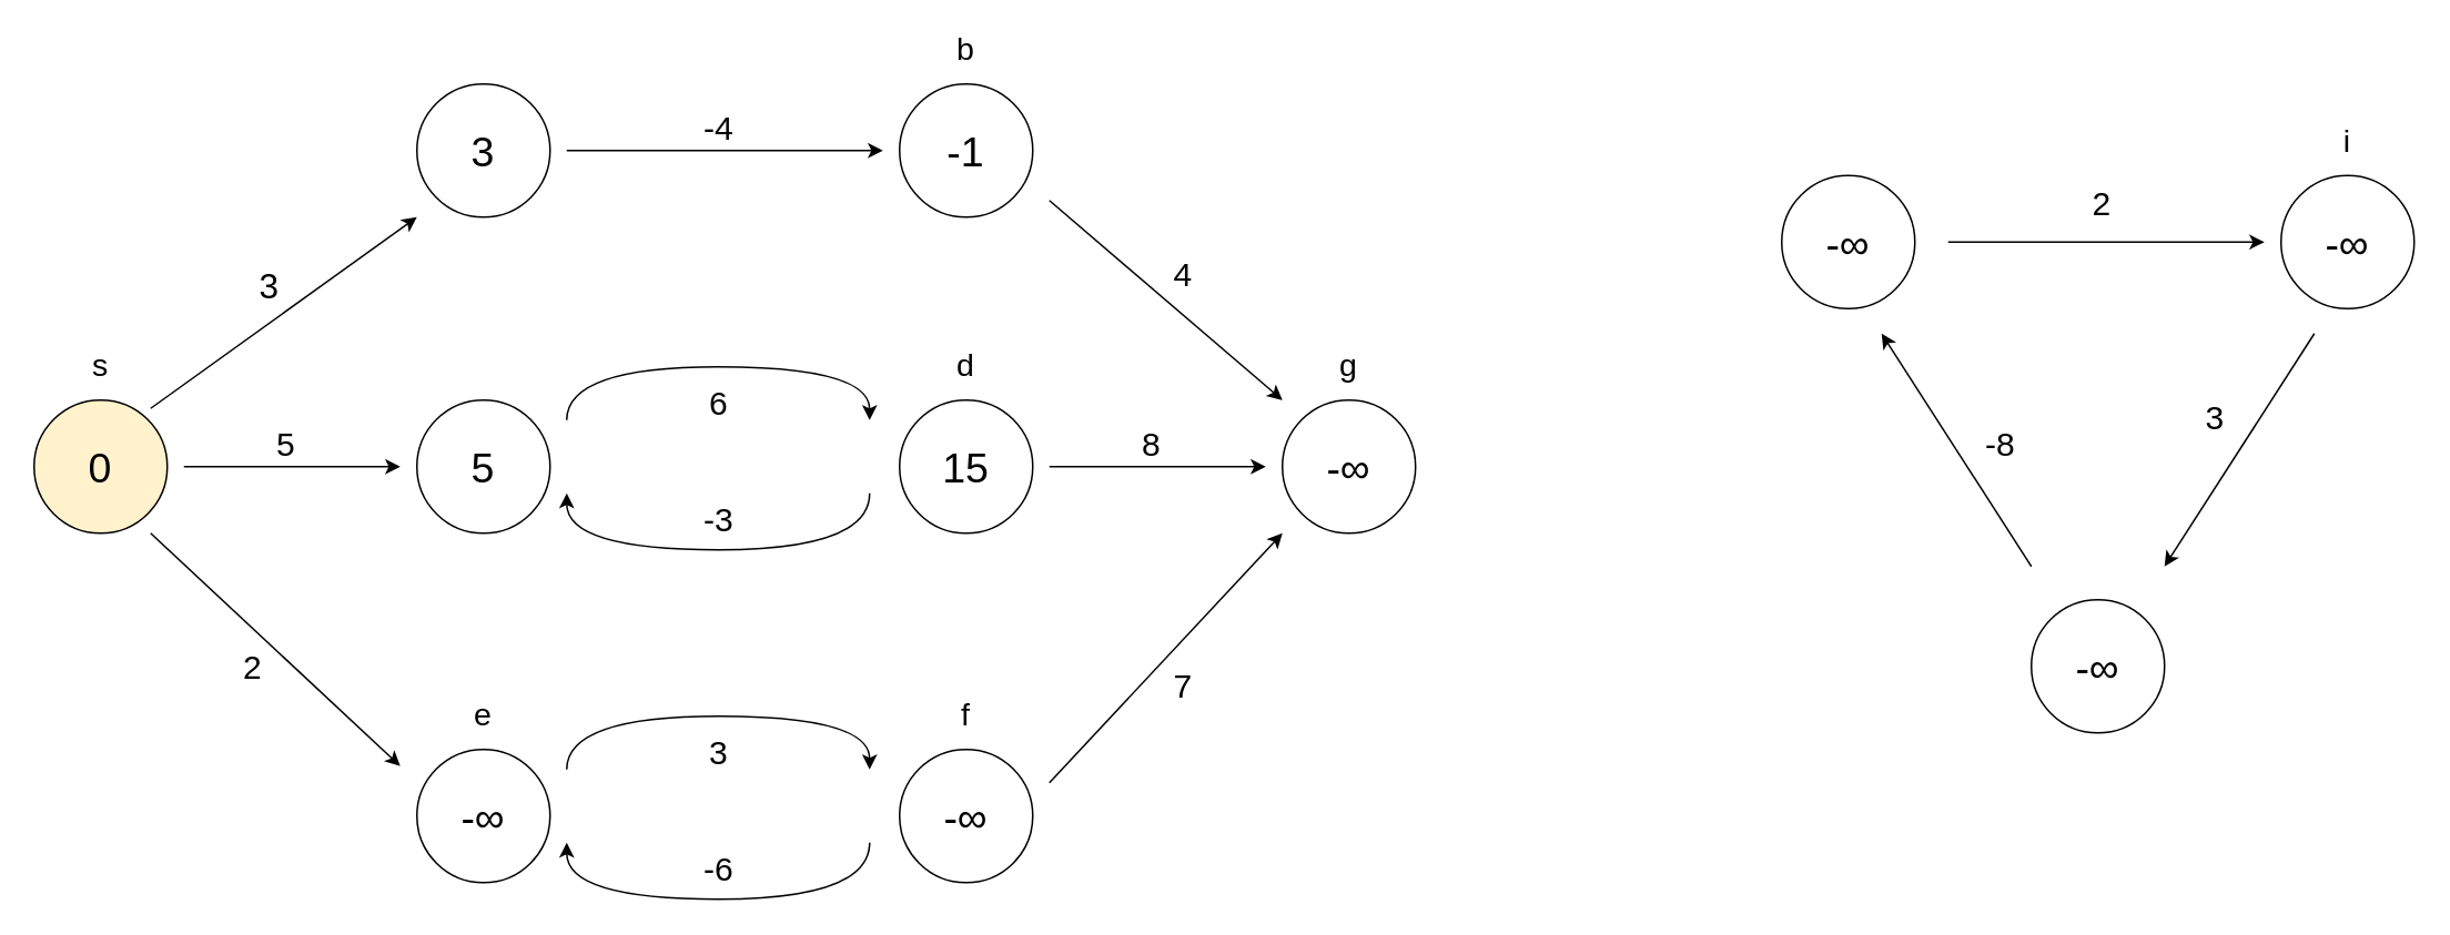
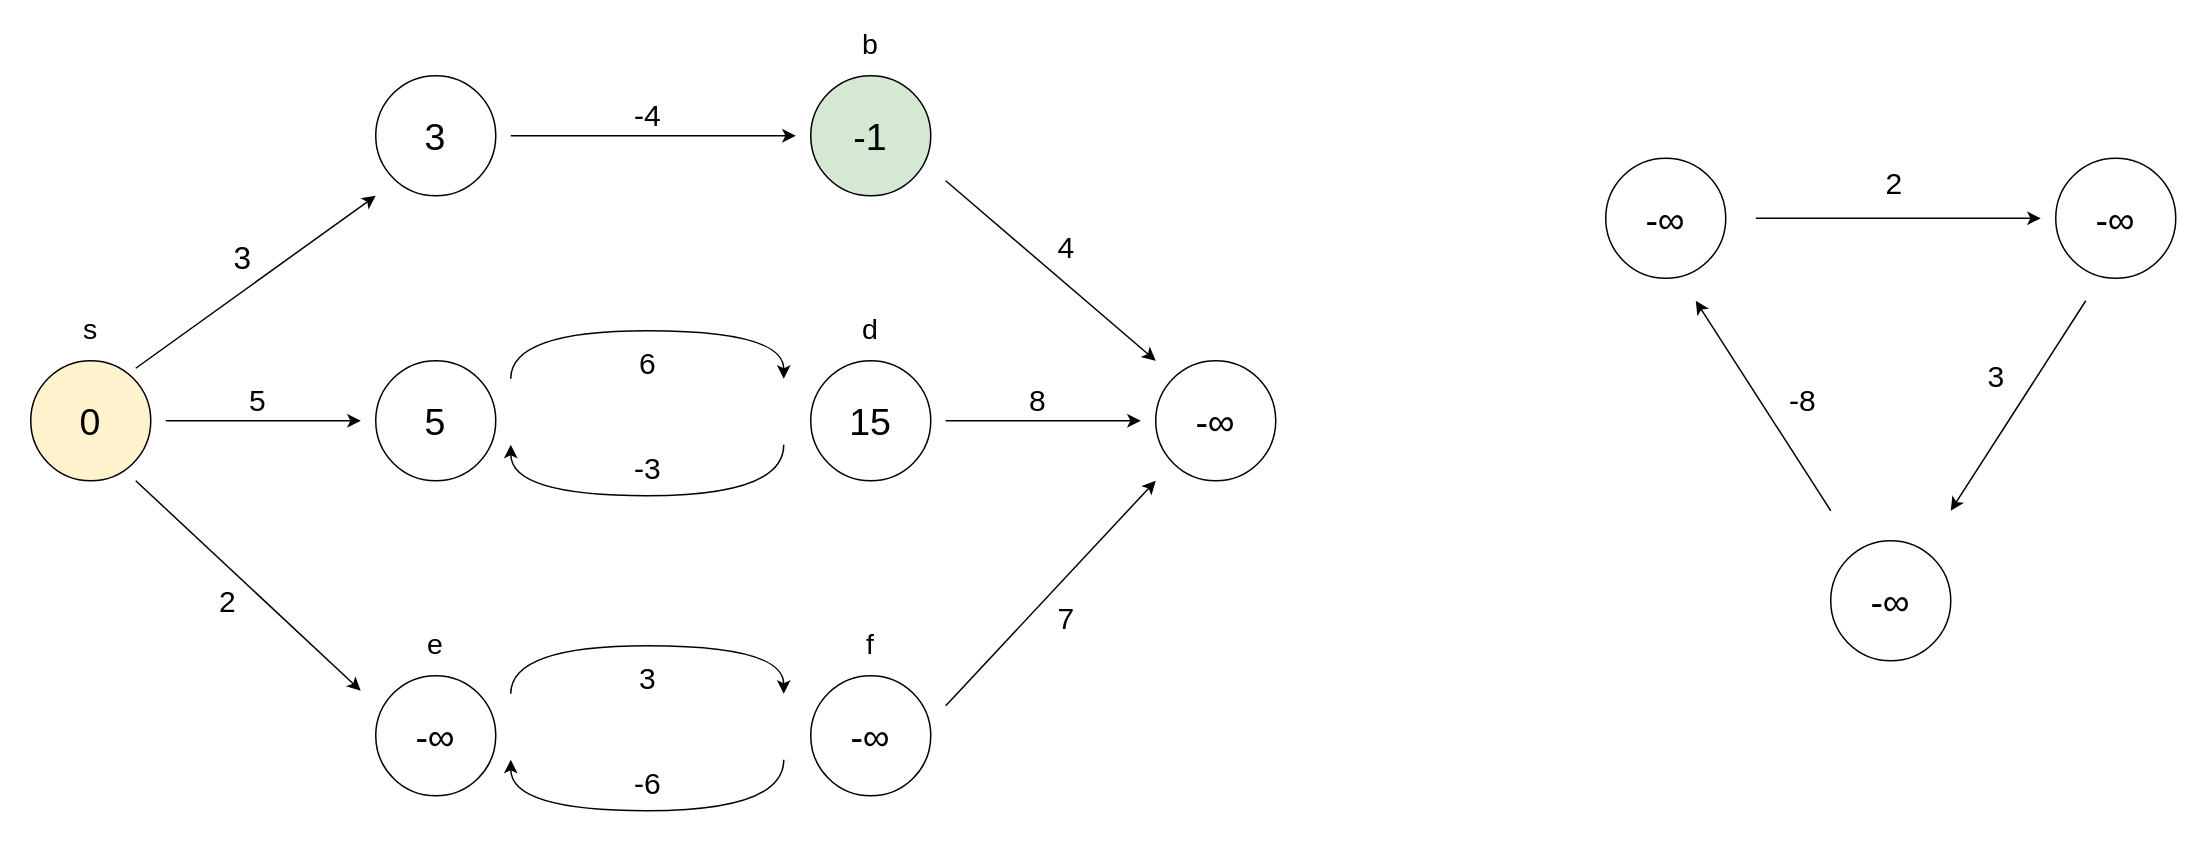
  <mxCell id="0" />
  <mxCell id="1" parent="0" />
  <mxCell id="2" value="" style="group" vertex="1" connectable="0" parent="1"><mxGeometry x="250" y="20" width="80" height="110" as="geometry" /></mxCell>
  <mxCell id="3" value="&lt;font style=&quot;font-size: 25px&quot;&gt;3&lt;/font&gt;" style="ellipse;whiteSpace=wrap;html=1;aspect=fixed;" vertex="1" parent="2"><mxGeometry y="30" width="80" height="80" as="geometry" /></mxCell>
  <mxCell id="4" value="" style="group" vertex="1" connectable="0" parent="1"><mxGeometry x="250" y="210" width="80" height="110" as="geometry" /></mxCell>
  <mxCell id="5" value="&lt;font style=&quot;font-size: 25px&quot;&gt;5&lt;/font&gt;" style="ellipse;whiteSpace=wrap;html=1;aspect=fixed;" vertex="1" parent="4"><mxGeometry y="30" width="80" height="80" as="geometry" /></mxCell>
  <mxCell id="6" value="" style="group" vertex="1" connectable="0" parent="1"><mxGeometry x="20" y="210" width="80" height="110" as="geometry" /></mxCell>
  <mxCell id="7" value="&lt;font style=&quot;font-size: 25px&quot;&gt;0&lt;/font&gt;" style="ellipse;whiteSpace=wrap;html=1;aspect=fixed;fillColor=#fff2cc;" vertex="1" parent="6"><mxGeometry y="30" width="80" height="80" as="geometry" /></mxCell>
  <mxCell id="8" value="&lt;font style=&quot;font-size: 19px&quot;&gt;s&lt;/font&gt;" style="text;html=1;strokeColor=none;fillColor=none;align=center;verticalAlign=middle;whiteSpace=wrap;rounded=0;" vertex="1" parent="6"><mxGeometry x="20" width="40" height="20" as="geometry" /></mxCell>
  <mxCell id="9" value="" style="group" vertex="1" connectable="0" parent="1"><mxGeometry x="250" y="420" width="80" height="110" as="geometry" /></mxCell>
  <mxCell id="10" value="&lt;span&gt;&lt;font style=&quot;font-size: 25px&quot;&gt;-∞&lt;/font&gt;&lt;/span&gt;" style="ellipse;whiteSpace=wrap;html=1;aspect=fixed;" vertex="1" parent="9"><mxGeometry y="30" width="80" height="80" as="geometry" /></mxCell>
  <mxCell id="11" value="&lt;font style=&quot;font-size: 19px&quot;&gt;e&lt;/font&gt;" style="text;html=1;strokeColor=none;fillColor=none;align=center;verticalAlign=middle;whiteSpace=wrap;rounded=0;" vertex="1" parent="9"><mxGeometry x="20" width="40" height="20" as="geometry" /></mxCell>
  <mxCell id="12" value="" style="endArrow=classic;html=1;" edge="1" parent="1"><mxGeometry width="50" height="50" relative="1" as="geometry"><mxPoint x="90" y="245" as="sourcePoint" /><mxPoint x="250" y="130" as="targetPoint" /></mxGeometry></mxCell>
  <mxCell id="13" value="&lt;font style=&quot;font-size: 21px&quot;&gt;3&lt;/font&gt;" style="text;html=1;resizable=0;points=[];align=center;verticalAlign=middle;labelBackgroundColor=#ffffff;" vertex="1" connectable="0" parent="12"><mxGeometry x="-0.214" relative="1" as="geometry"><mxPoint x="7.5" y="-30" as="offset" /></mxGeometry></mxCell>
  <mxCell id="14" value="" style="endArrow=classic;html=1;" edge="1" parent="1"><mxGeometry width="50" height="50" relative="1" as="geometry"><mxPoint x="110" y="280" as="sourcePoint" /><mxPoint x="240" y="280" as="targetPoint" /></mxGeometry></mxCell>
  <mxCell id="15" value="5" style="text;html=1;resizable=0;points=[];align=center;verticalAlign=middle;labelBackgroundColor=#ffffff;fontSize=20;" vertex="1" connectable="0" parent="14"><mxGeometry x="-0.2" y="2" relative="1" as="geometry"><mxPoint x="8" y="-13" as="offset" /></mxGeometry></mxCell>
  <mxCell id="16" value="" style="endArrow=classic;html=1;" edge="1" parent="1"><mxGeometry width="50" height="50" relative="1" as="geometry"><mxPoint x="90" y="320" as="sourcePoint" /><mxPoint x="240" y="460" as="targetPoint" /></mxGeometry></mxCell>
  <mxCell id="17" value="2" style="text;html=1;resizable=0;points=[];align=center;verticalAlign=middle;labelBackgroundColor=#ffffff;fontSize=20;" vertex="1" connectable="0" parent="16"><mxGeometry x="-0.144" y="1" relative="1" as="geometry"><mxPoint x="-5" y="20.5" as="offset" /></mxGeometry></mxCell>
  <mxCell id="18" value="" style="group" vertex="1" connectable="0" parent="1"><mxGeometry x="540" y="20" width="80" height="110" as="geometry" /></mxCell>
- <mxCell id="19" value="&lt;font style=&quot;font-size: 25px&quot;&gt;-1&lt;/font&gt;" style="ellipse;whiteSpace=wrap;html=1;aspect=fixed;" vertex="1" parent="18"><mxGeometry y="30" width="80" height="80" as="geometry" /></mxCell>
+ <mxCell id="19" value="&lt;font style=&quot;font-size: 25px&quot;&gt;-1&lt;/font&gt;" style="ellipse;whiteSpace=wrap;html=1;aspect=fixed;fillColor=#d5e8d4;" vertex="1" parent="18"><mxGeometry y="30" width="80" height="80" as="geometry" /></mxCell>
  <mxCell id="20" value="&lt;font style=&quot;font-size: 19px&quot;&gt;b&lt;/font&gt;" style="text;html=1;strokeColor=none;fillColor=none;align=center;verticalAlign=middle;whiteSpace=wrap;rounded=0;" vertex="1" parent="18"><mxGeometry x="20" width="40" height="20" as="geometry" /></mxCell>
  <mxCell id="21" value="" style="endArrow=classic;html=1;fontSize=20;" edge="1" parent="1"><mxGeometry width="50" height="50" relative="1" as="geometry"><mxPoint x="340" y="90" as="sourcePoint" /><mxPoint x="530" y="90" as="targetPoint" /></mxGeometry></mxCell>
  <mxCell id="22" value="-4" style="text;html=1;resizable=0;points=[];align=center;verticalAlign=middle;labelBackgroundColor=#ffffff;fontSize=20;" vertex="1" connectable="0" parent="21"><mxGeometry x="-0.116" y="1" relative="1" as="geometry"><mxPoint x="6" y="-14" as="offset" /></mxGeometry></mxCell>
  <mxCell id="23" value="" style="group" vertex="1" connectable="0" parent="1"><mxGeometry x="540" y="210" width="80" height="110" as="geometry" /></mxCell>
  <mxCell id="24" value="&lt;font style=&quot;font-size: 25px&quot;&gt;15&lt;/font&gt;" style="ellipse;whiteSpace=wrap;html=1;aspect=fixed;" vertex="1" parent="23"><mxGeometry y="30" width="80" height="80" as="geometry" /></mxCell>
  <mxCell id="25" value="&lt;font style=&quot;font-size: 19px&quot;&gt;d&lt;/font&gt;" style="text;html=1;strokeColor=none;fillColor=none;align=center;verticalAlign=middle;whiteSpace=wrap;rounded=0;" vertex="1" parent="23"><mxGeometry x="20" width="40" height="20" as="geometry" /></mxCell>
  <mxCell id="26" value="" style="endArrow=classic;html=1;fontSize=20;edgeStyle=orthogonalEdgeStyle;curved=1;" edge="1" parent="1"><mxGeometry width="50" height="50" relative="1" as="geometry"><mxPoint x="340" y="252" as="sourcePoint" /><mxPoint x="522" y="252" as="targetPoint" /><Array as="points"><mxPoint x="340" y="220" /><mxPoint x="522" y="220" /></Array></mxGeometry></mxCell>
  <mxCell id="27" value="6" style="text;html=1;resizable=0;points=[];align=center;verticalAlign=middle;labelBackgroundColor=#ffffff;fontSize=20;" vertex="1" connectable="0" parent="26"><mxGeometry x="0.114" y="3" relative="1" as="geometry"><mxPoint x="-15" y="23" as="offset" /></mxGeometry></mxCell>
  <mxCell id="28" value="" style="endArrow=classic;html=1;fontSize=20;edgeStyle=orthogonalEdgeStyle;curved=1;" edge="1" parent="1"><mxGeometry width="50" height="50" relative="1" as="geometry"><mxPoint x="522" y="296" as="sourcePoint" /><mxPoint x="340" y="296" as="targetPoint" /><Array as="points"><mxPoint x="522" y="330" /><mxPoint x="340" y="330" /></Array></mxGeometry></mxCell>
  <mxCell id="29" value="-3" style="text;html=1;resizable=0;points=[];align=center;verticalAlign=middle;labelBackgroundColor=#ffffff;fontSize=20;" vertex="1" connectable="0" parent="28"><mxGeometry x="-0.232" y="-1" relative="1" as="geometry"><mxPoint x="-30" y="-19" as="offset" /></mxGeometry></mxCell>
  <mxCell id="30" value="" style="group" vertex="1" connectable="0" parent="1"><mxGeometry x="540" y="420" width="80" height="110" as="geometry" /></mxCell>
  <mxCell id="31" value="&lt;span&gt;&lt;font style=&quot;font-size: 25px&quot;&gt;-∞&lt;/font&gt;&lt;/span&gt;&lt;br&gt;" style="ellipse;whiteSpace=wrap;html=1;aspect=fixed;" vertex="1" parent="30"><mxGeometry y="30" width="80" height="80" as="geometry" /></mxCell>
  <mxCell id="32" value="&lt;font style=&quot;font-size: 19px&quot;&gt;f&lt;/font&gt;" style="text;html=1;strokeColor=none;fillColor=none;align=center;verticalAlign=middle;whiteSpace=wrap;rounded=0;" vertex="1" parent="30"><mxGeometry x="20" width="40" height="20" as="geometry" /></mxCell>
  <mxCell id="33" value="" style="endArrow=classic;html=1;fontSize=20;edgeStyle=orthogonalEdgeStyle;curved=1;" edge="1" parent="1"><mxGeometry width="50" height="50" relative="1" as="geometry"><mxPoint x="340" y="462" as="sourcePoint" /><mxPoint x="522" y="462" as="targetPoint" /><Array as="points"><mxPoint x="340" y="430" /><mxPoint x="522" y="430" /></Array></mxGeometry></mxCell>
  <mxCell id="34" value="3" style="text;html=1;resizable=0;points=[];align=center;verticalAlign=middle;labelBackgroundColor=#ffffff;fontSize=20;" vertex="1" connectable="0" parent="33"><mxGeometry x="0.114" y="3" relative="1" as="geometry"><mxPoint x="-15" y="23" as="offset" /></mxGeometry></mxCell>
  <mxCell id="35" value="" style="endArrow=classic;html=1;fontSize=20;edgeStyle=orthogonalEdgeStyle;curved=1;" edge="1" parent="1"><mxGeometry width="50" height="50" relative="1" as="geometry"><mxPoint x="522" y="506" as="sourcePoint" /><mxPoint x="340" y="506" as="targetPoint" /><Array as="points"><mxPoint x="522" y="540" /><mxPoint x="340" y="540" /></Array></mxGeometry></mxCell>
  <mxCell id="36" value="-6" style="text;html=1;resizable=0;points=[];align=center;verticalAlign=middle;labelBackgroundColor=#ffffff;fontSize=20;" vertex="1" connectable="0" parent="35"><mxGeometry x="-0.232" y="-1" relative="1" as="geometry"><mxPoint x="-30" y="-19" as="offset" /></mxGeometry></mxCell>
  <mxCell id="37" value="" style="group" vertex="1" connectable="0" parent="1"><mxGeometry x="770" y="210" width="80" height="110" as="geometry" /></mxCell>
  <mxCell id="38" value="&lt;span style=&quot;font-size: 25px&quot;&gt;-∞&lt;/span&gt;&lt;br&gt;" style="ellipse;whiteSpace=wrap;html=1;aspect=fixed;" vertex="1" parent="37"><mxGeometry y="30" width="80" height="80" as="geometry" /></mxCell>
- <mxCell id="39" value="&lt;font style=&quot;font-size: 19px&quot;&gt;g&lt;/font&gt;" style="text;html=1;strokeColor=none;fillColor=none;align=center;verticalAlign=middle;whiteSpace=wrap;rounded=0;" vertex="1" parent="37"><mxGeometry x="20" width="40" height="20" as="geometry" /></mxCell>
  <mxCell id="40" value="" style="endArrow=classic;html=1;fontSize=20;" edge="1" parent="1"><mxGeometry width="50" height="50" relative="1" as="geometry"><mxPoint x="630" y="120" as="sourcePoint" /><mxPoint x="770" y="240" as="targetPoint" /></mxGeometry></mxCell>
  <mxCell id="41" value="4" style="text;html=1;resizable=0;points=[];align=center;verticalAlign=middle;labelBackgroundColor=#ffffff;fontSize=20;" vertex="1" connectable="0" parent="40"><mxGeometry x="-0.194" y="4" relative="1" as="geometry"><mxPoint x="21" y="-1.5" as="offset" /></mxGeometry></mxCell>
  <mxCell id="42" value="" style="endArrow=classic;html=1;fontSize=20;" edge="1" parent="1"><mxGeometry width="50" height="50" relative="1" as="geometry"><mxPoint x="630" y="280" as="sourcePoint" /><mxPoint x="760" y="280" as="targetPoint" /></mxGeometry></mxCell>
  <mxCell id="43" value="8" style="text;html=1;resizable=0;points=[];align=center;verticalAlign=middle;labelBackgroundColor=#ffffff;fontSize=20;" vertex="1" connectable="0" parent="42"><mxGeometry x="0.277" y="-2" relative="1" as="geometry"><mxPoint x="-23" y="-17" as="offset" /></mxGeometry></mxCell>
  <mxCell id="44" value="" style="endArrow=classic;html=1;fontSize=20;" edge="1" parent="1"><mxGeometry width="50" height="50" relative="1" as="geometry"><mxPoint x="630" y="470" as="sourcePoint" /><mxPoint x="770" y="320" as="targetPoint" /></mxGeometry></mxCell>
  <mxCell id="45" value="7" style="text;html=1;resizable=0;points=[];align=center;verticalAlign=middle;labelBackgroundColor=#ffffff;fontSize=20;" vertex="1" connectable="0" parent="44"><mxGeometry x="0.109" y="-5" relative="1" as="geometry"><mxPoint x="-1.5" y="20" as="offset" /></mxGeometry></mxCell>
  <mxCell id="46" value="" style="group" vertex="1" connectable="0" parent="1"><mxGeometry x="1070" y="75" width="80" height="110" as="geometry" /></mxCell>
  <mxCell id="47" value="&lt;span style=&quot;font-size: 25px&quot;&gt;-∞&lt;/span&gt;&lt;br&gt;" style="ellipse;whiteSpace=wrap;html=1;aspect=fixed;" vertex="1" parent="46"><mxGeometry y="30" width="80" height="80" as="geometry" /></mxCell>
  <mxCell id="48" value="" style="group" vertex="1" connectable="0" parent="1"><mxGeometry x="1370" y="75" width="80" height="110" as="geometry" /></mxCell>
  <mxCell id="49" value="&lt;span style=&quot;font-size: 25px&quot;&gt;-∞&lt;/span&gt;&lt;br&gt;" style="ellipse;whiteSpace=wrap;html=1;aspect=fixed;" vertex="1" parent="48"><mxGeometry y="30" width="80" height="80" as="geometry" /></mxCell>
- <mxCell id="50" value="&lt;font style=&quot;font-size: 19px&quot;&gt;i&lt;/font&gt;" style="text;html=1;strokeColor=none;fillColor=none;align=center;verticalAlign=middle;whiteSpace=wrap;rounded=0;" vertex="1" parent="48"><mxGeometry x="20" width="40" height="20" as="geometry" /></mxCell>
  <mxCell id="51" value="" style="group" vertex="1" connectable="0" parent="1"><mxGeometry x="1220" y="330" width="80" height="110" as="geometry" /></mxCell>
  <mxCell id="52" value="&lt;span style=&quot;font-size: 25px&quot;&gt;-∞&lt;/span&gt;&lt;br&gt;" style="ellipse;whiteSpace=wrap;html=1;aspect=fixed;" vertex="1" parent="51"><mxGeometry y="30" width="80" height="80" as="geometry" /></mxCell>
  <mxCell id="53" value="" style="endArrow=classic;html=1;fontSize=20;" edge="1" parent="1"><mxGeometry width="50" height="50" relative="1" as="geometry"><mxPoint x="1170" y="145" as="sourcePoint" /><mxPoint x="1360" y="145" as="targetPoint" /></mxGeometry></mxCell>
  <mxCell id="54" value="2" style="text;html=1;resizable=0;points=[];align=center;verticalAlign=middle;labelBackgroundColor=#ffffff;fontSize=20;" vertex="1" connectable="0" parent="53"><mxGeometry x="0.133" y="-1" relative="1" as="geometry"><mxPoint x="-17" y="-26" as="offset" /></mxGeometry></mxCell>
  <mxCell id="55" value="" style="endArrow=classic;html=1;fontSize=20;" edge="1" parent="1"><mxGeometry width="50" height="50" relative="1" as="geometry"><mxPoint x="1220" y="340" as="sourcePoint" /><mxPoint x="1130" y="200" as="targetPoint" /></mxGeometry></mxCell>
  <mxCell id="56" value="-8" style="text;html=1;resizable=0;points=[];align=center;verticalAlign=middle;labelBackgroundColor=#ffffff;fontSize=20;" vertex="1" connectable="0" parent="55"><mxGeometry x="-0.168" y="3" relative="1" as="geometry"><mxPoint x="20" y="-18" as="offset" /></mxGeometry></mxCell>
  <mxCell id="57" value="" style="endArrow=classic;html=1;fontSize=20;" edge="1" parent="1"><mxGeometry width="50" height="50" relative="1" as="geometry"><mxPoint x="1390" y="200" as="sourcePoint" /><mxPoint x="1300" y="340" as="targetPoint" /></mxGeometry></mxCell>
  <mxCell id="58" value="3" style="text;html=1;resizable=0;points=[];align=center;verticalAlign=middle;labelBackgroundColor=#ffffff;fontSize=20;" vertex="1" connectable="0" parent="57"><mxGeometry x="-0.193" y="2" relative="1" as="geometry"><mxPoint x="-25.5" y="-7.5" as="offset" /></mxGeometry></mxCell>
